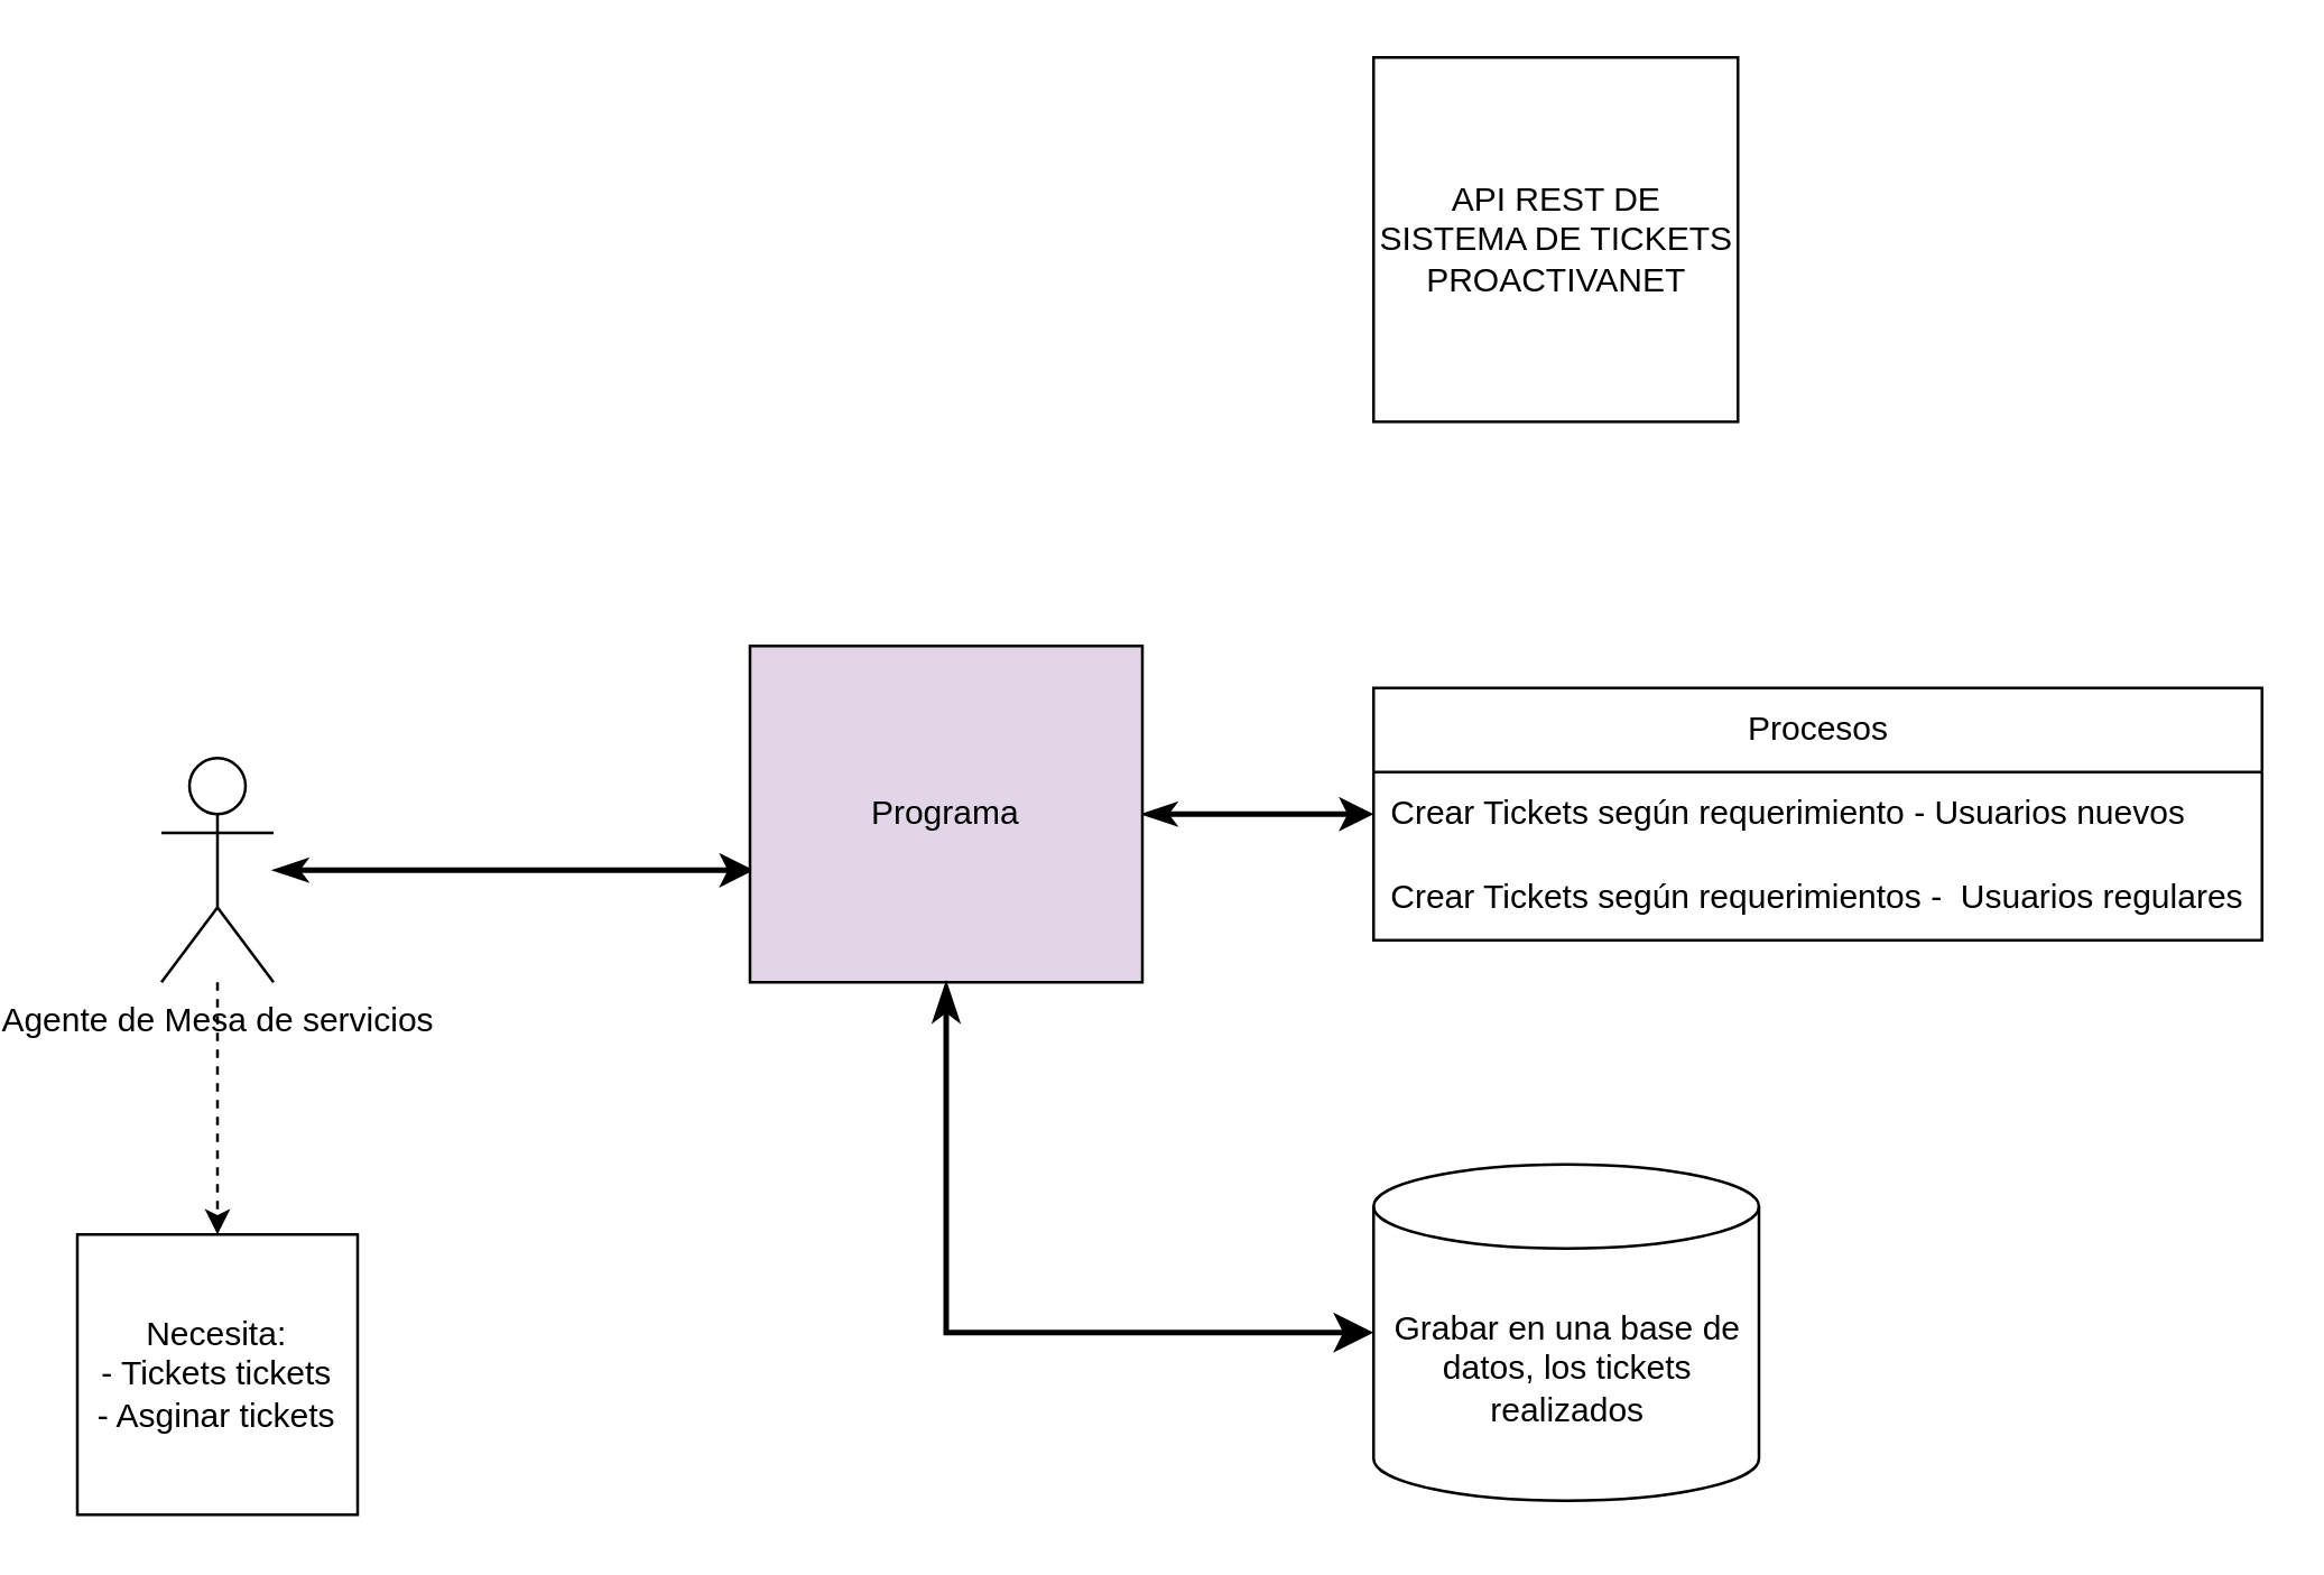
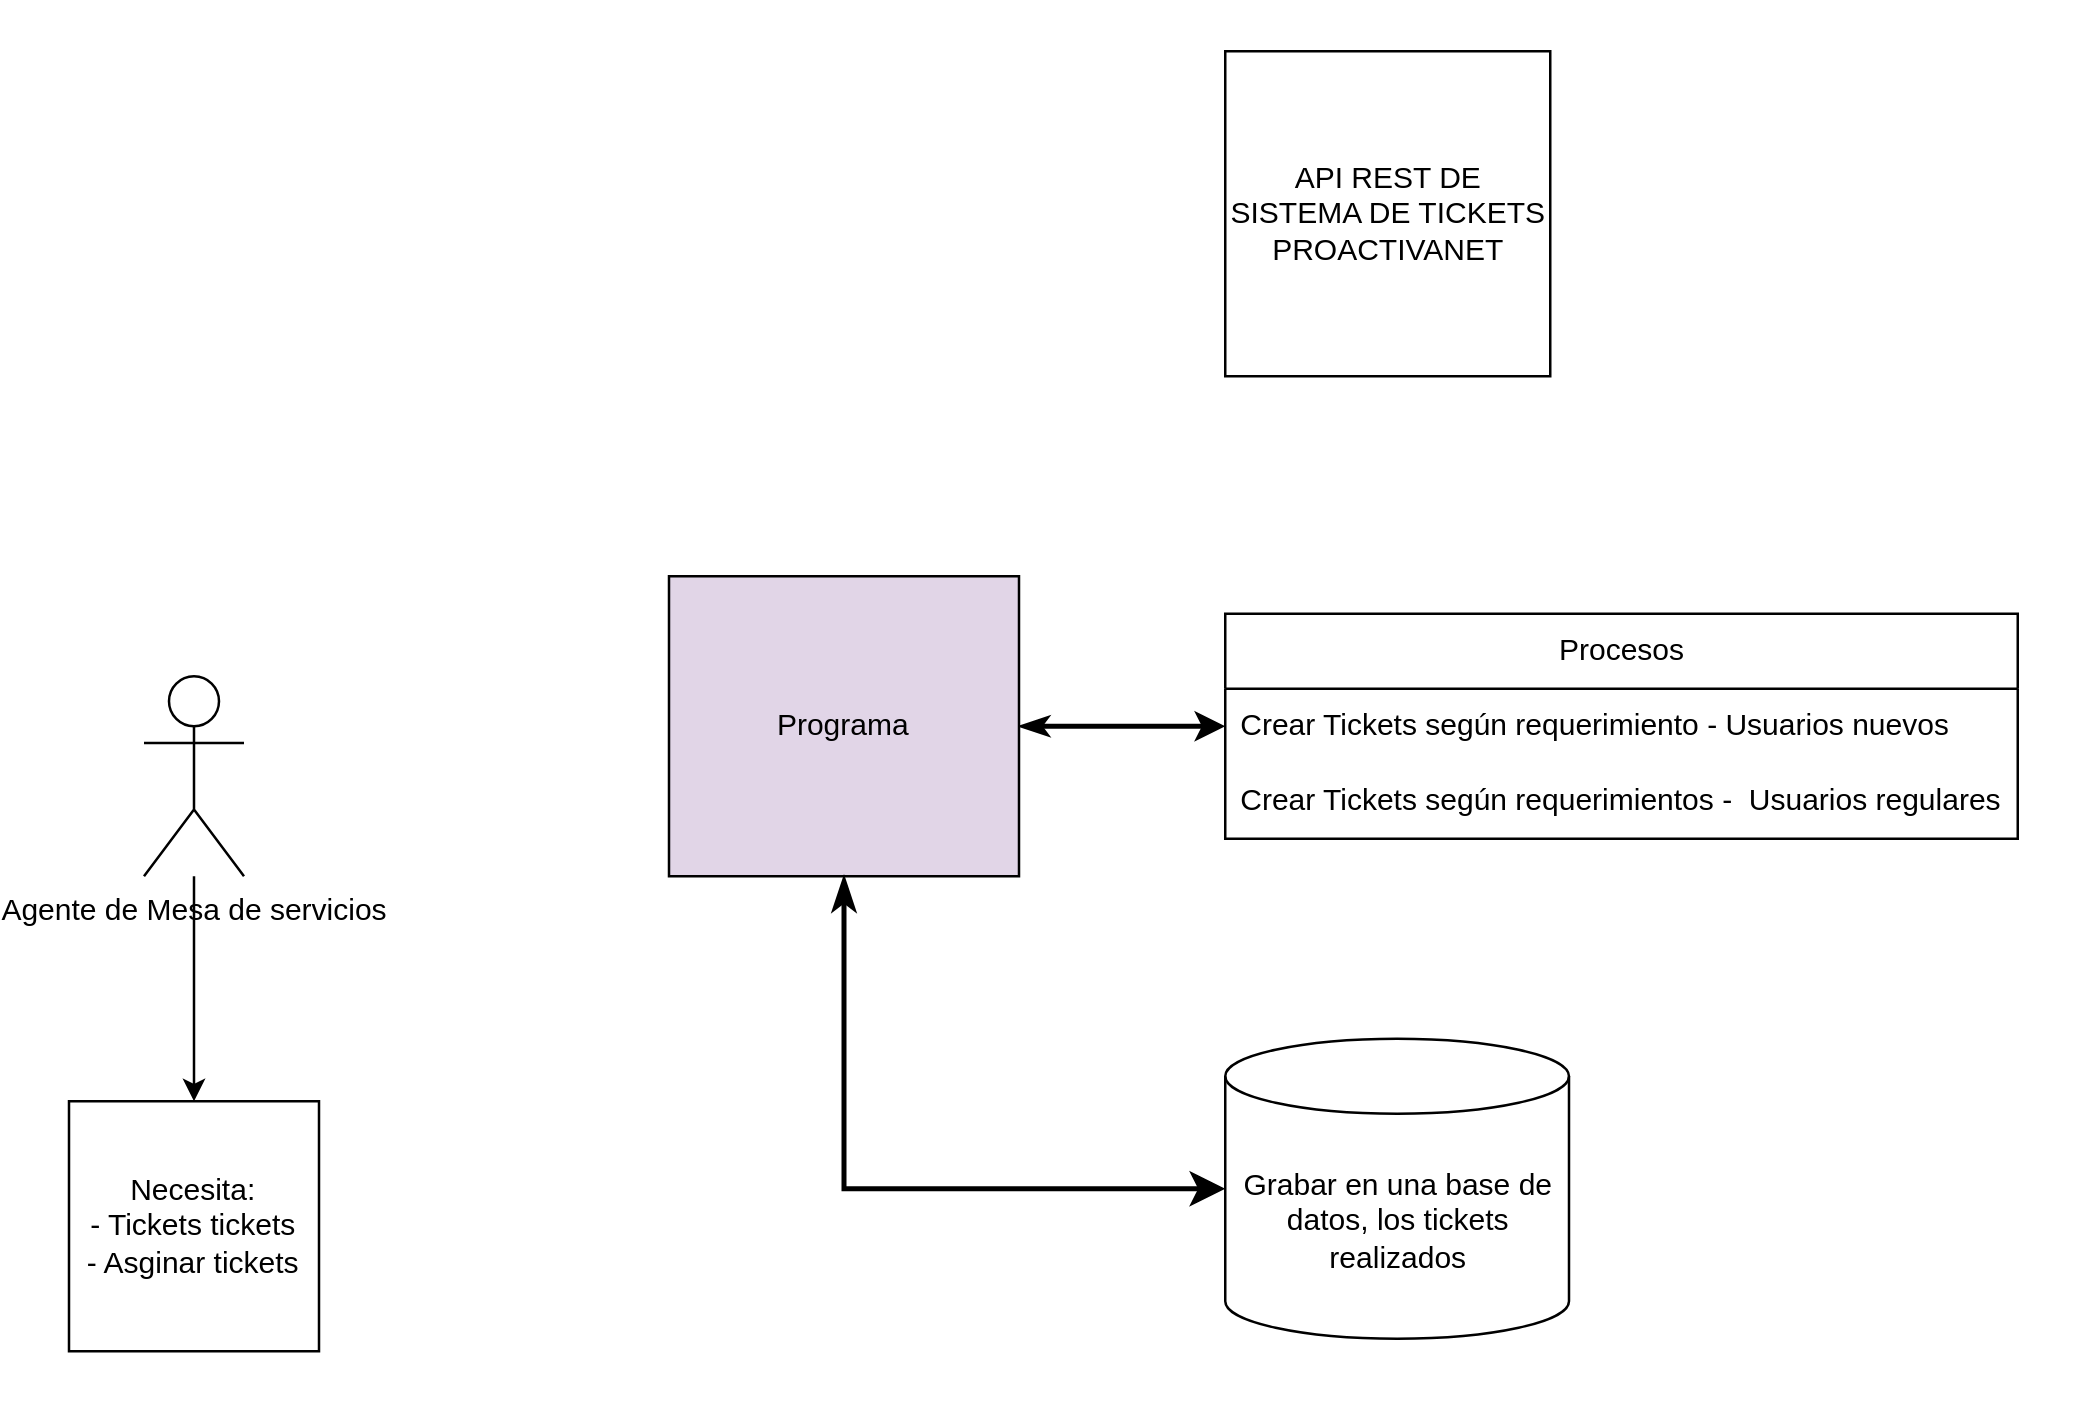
  <mxCell id="0" />
  <mxCell id="1" parent="0" />
  <mxCell id="2" value="API REST DE SISTEMA DE TICKETS PROACTIVANET" style="whiteSpace=wrap;html=1;aspect=fixed;" vertex="1" parent="1"><mxGeometry x="482.5" y="20" width="130" height="130" as="geometry" /></mxCell>
- <mxCell id="3" style="edgeStyle=none;html=1;entryX=0.5;entryY=0;entryDx=0;entryDy=0;dashed=1;" edge="1" parent="1" source="5" target="6"><mxGeometry relative="1" as="geometry" /></mxCell>
- <mxCell id="4" style="edgeStyle=none;html=1;entryX=0.01;entryY=0.667;entryDx=0;entryDy=0;entryPerimeter=0;strokeWidth=2;startArrow=classicThin;startFill=1;" edge="1" parent="1" source="5" target="8"><mxGeometry relative="1" as="geometry" /></mxCell>
+ <mxCell id="3" style="edgeStyle=none;html=1;entryX=0.5;entryY=0;entryDx=0;entryDy=0;" edge="1" parent="1" source="5" target="6"><mxGeometry relative="1" as="geometry" /></mxCell>
  <mxCell id="5" value="Agente de Mesa de servicios" style="shape=umlActor;verticalLabelPosition=bottom;verticalAlign=top;html=1;outlineConnect=0;" vertex="1" parent="1"><mxGeometry x="50" y="270" width="40" height="80" as="geometry" /></mxCell>
  <mxCell id="6" value="Necesita:&lt;br&gt;- Tickets tickets&lt;br&gt;- Asginar tickets" style="whiteSpace=wrap;html=1;aspect=fixed;" vertex="1" parent="1"><mxGeometry x="20" y="440" width="100" height="100" as="geometry" /></mxCell>
  <mxCell id="7" style="edgeStyle=none;html=1;entryX=0;entryY=0.5;entryDx=0;entryDy=0;strokeWidth=2;startArrow=classicThin;startFill=1;" edge="1" parent="1" source="8" target="12"><mxGeometry relative="1" as="geometry" /></mxCell>
  <mxCell id="8" value="Programa" style="rounded=0;whiteSpace=wrap;html=1;fillColor=#e1d5e7;" vertex="1" parent="1"><mxGeometry x="260" y="230" width="140" height="120" as="geometry" /></mxCell>
  <mxCell id="9" value="Grabar en una base de datos, los tickets realizados" style="shape=cylinder3;whiteSpace=wrap;html=1;boundedLbl=1;backgroundOutline=1;size=15;" vertex="1" parent="1"><mxGeometry x="482.5" y="415" width="137.5" height="120" as="geometry" /></mxCell>
  <mxCell id="10" value="" style="edgeStyle=elbowEdgeStyle;elbow=horizontal;endArrow=classic;html=1;curved=0;rounded=0;endSize=8;startSize=8;strokeWidth=2;entryX=0;entryY=0.5;entryDx=0;entryDy=0;entryPerimeter=0;exitX=0.5;exitY=1;exitDx=0;exitDy=0;startArrow=classicThin;startFill=1;" edge="1" parent="1" source="8" target="9"><mxGeometry width="50" height="50" relative="1" as="geometry"><mxPoint x="340" y="470" as="sourcePoint" /><mxPoint x="390" y="420" as="targetPoint" /><Array as="points"><mxPoint x="330" y="420" /></Array></mxGeometry></mxCell>
  <mxCell id="11" value="Procesos" style="swimlane;fontStyle=0;childLayout=stackLayout;horizontal=1;startSize=30;horizontalStack=0;resizeParent=1;resizeParentMax=0;resizeLast=0;collapsible=1;marginBottom=0;whiteSpace=wrap;html=1;" vertex="1" parent="1"><mxGeometry x="482.5" y="245" width="317" height="90" as="geometry" /></mxCell>
  <mxCell id="12" value="Crear Tickets según requerimiento - Usuarios nuevos" style="text;strokeColor=none;fillColor=none;align=left;verticalAlign=middle;spacingLeft=4;spacingRight=4;overflow=hidden;points=[[0,0.5],[1,0.5]];portConstraint=eastwest;rotatable=0;whiteSpace=wrap;html=1;" vertex="1" parent="11"><mxGeometry y="30" width="317" height="30" as="geometry" /></mxCell>
  <mxCell id="13" value="Crear Tickets según requerimientos -&amp;nbsp; Usuarios regulares" style="text;strokeColor=none;fillColor=none;align=left;verticalAlign=middle;spacingLeft=4;spacingRight=4;overflow=hidden;points=[[0,0.5],[1,0.5]];portConstraint=eastwest;rotatable=0;whiteSpace=wrap;html=1;" vertex="1" parent="11"><mxGeometry y="60" width="317" height="30" as="geometry" /></mxCell>
